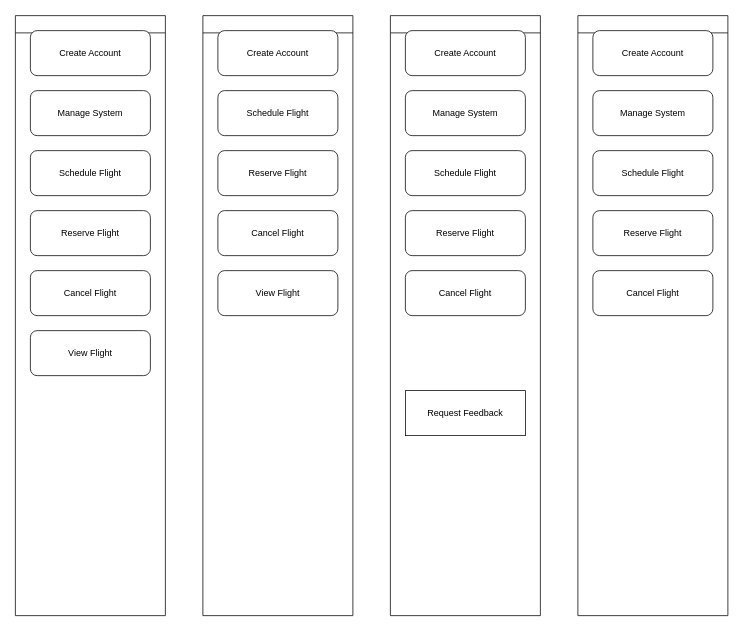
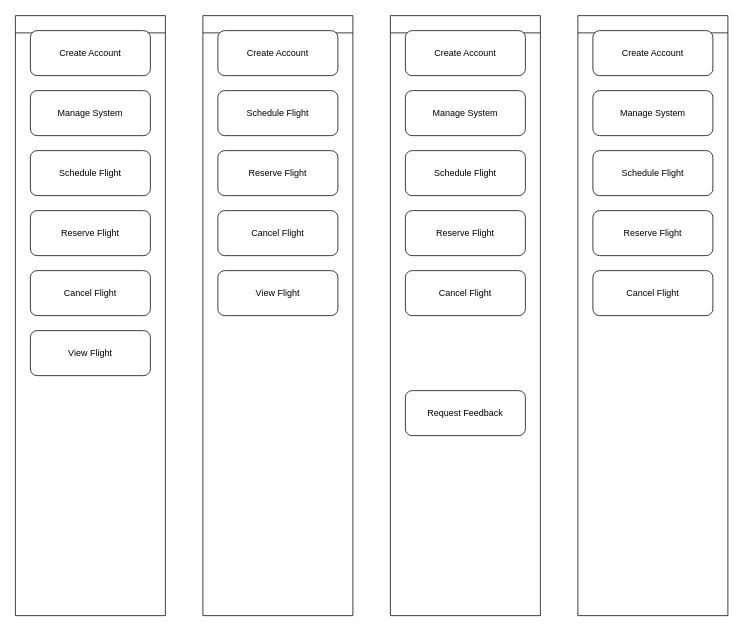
  <mxCell id="0" />
  <mxCell id="1" parent="0" />
  <mxCell id="2" style="swimlane" vertex="1" parent="1"><mxGeometry x="20" y="20" width="200" height="800" as="geometry" /></mxCell>
  <mxCell id="3" value="Create Account" style="rounded=1;whiteSpace=wrap;html=1;" vertex="1" parent="2"><mxGeometry x="20" y="20" width="160" height="60" as="geometry" /></mxCell>
  <mxCell id="4" value="Manage System" style="rounded=1;whiteSpace=wrap;html=1;" vertex="1" parent="2"><mxGeometry x="20" y="100" width="160" height="60" as="geometry" /></mxCell>
  <mxCell id="5" value="Schedule Flight" style="rounded=1;whiteSpace=wrap;html=1;" vertex="1" parent="2"><mxGeometry x="20" y="180" width="160" height="60" as="geometry" /></mxCell>
  <mxCell id="6" value="Reserve Flight" style="rounded=1;whiteSpace=wrap;html=1;" vertex="1" parent="2"><mxGeometry x="20" y="260" width="160" height="60" as="geometry" /></mxCell>
  <mxCell id="7" value="Cancel Flight" style="rounded=1;whiteSpace=wrap;html=1;" vertex="1" parent="2"><mxGeometry x="20" y="340" width="160" height="60" as="geometry" /></mxCell>
  <mxCell id="8" value="View Flight" style="rounded=1;whiteSpace=wrap;html=1;" vertex="1" parent="2"><mxGeometry x="20" y="420" width="160" height="60" as="geometry" /></mxCell>
  <mxCell id="9" style="swimlane" vertex="1" parent="1"><mxGeometry x="270" y="20" width="200" height="800" as="geometry" /></mxCell>
  <mxCell id="10" value="Create Account" style="rounded=1;whiteSpace=wrap;html=1;" vertex="1" parent="9"><mxGeometry x="20" y="20" width="160" height="60" as="geometry" /></mxCell>
  <mxCell id="11" value="Schedule Flight" style="rounded=1;whiteSpace=wrap;html=1;" vertex="1" parent="9"><mxGeometry x="20" y="100" width="160" height="60" as="geometry" /></mxCell>
  <mxCell id="12" value="Reserve Flight" style="rounded=1;whiteSpace=wrap;html=1;" vertex="1" parent="9"><mxGeometry x="20" y="180" width="160" height="60" as="geometry" /></mxCell>
  <mxCell id="13" value="Cancel Flight" style="rounded=1;whiteSpace=wrap;html=1;" vertex="1" parent="9"><mxGeometry x="20" y="260" width="160" height="60" as="geometry" /></mxCell>
  <mxCell id="14" value="View Flight" style="rounded=1;whiteSpace=wrap;html=1;" vertex="1" parent="9"><mxGeometry x="20" y="340" width="160" height="60" as="geometry" /></mxCell>
  <mxCell id="15" style="swimlane" vertex="1" parent="1"><mxGeometry x="520" y="20" width="200" height="800" as="geometry" /></mxCell>
  <mxCell id="16" value="Create Account" style="rounded=1;whiteSpace=wrap;html=1;" vertex="1" parent="15"><mxGeometry x="20" y="20" width="160" height="60" as="geometry" /></mxCell>
  <mxCell id="17" value="Manage System" style="rounded=1;whiteSpace=wrap;html=1;" vertex="1" parent="15"><mxGeometry x="20" y="100" width="160" height="60" as="geometry" /></mxCell>
  <mxCell id="18" value="Schedule Flight" style="rounded=1;whiteSpace=wrap;html=1;" vertex="1" parent="15"><mxGeometry x="20" y="180" width="160" height="60" as="geometry" /></mxCell>
  <mxCell id="19" value="Reserve Flight" style="rounded=1;whiteSpace=wrap;html=1;" vertex="1" parent="15"><mxGeometry x="20" y="260" width="160" height="60" as="geometry" /></mxCell>
  <mxCell id="20" value="Cancel Flight" style="rounded=1;whiteSpace=wrap;html=1;" vertex="1" parent="15"><mxGeometry x="20" y="340" width="160" height="60" as="geometry" /></mxCell>
- <mxCell id="21" value="Request Feedback" style="whiteSpace=wrap;html=1;rounded=0;" vertex="1" parent="15"><mxGeometry x="20" y="500" width="160" height="60" as="geometry" /></mxCell>
+ <mxCell id="21" value="Request Feedback" style="rounded=1;whiteSpace=wrap;html=1;" vertex="1" parent="15"><mxGeometry x="20" y="500" width="160" height="60" as="geometry" /></mxCell>
  <mxCell id="22" style="swimlane" vertex="1" parent="1"><mxGeometry x="770" y="20" width="200" height="800" as="geometry" /></mxCell>
  <mxCell id="23" value="Create Account" style="rounded=1;whiteSpace=wrap;html=1;" vertex="1" parent="22"><mxGeometry x="20" y="20" width="160" height="60" as="geometry" /></mxCell>
  <mxCell id="24" value="Manage System" style="rounded=1;whiteSpace=wrap;html=1;" vertex="1" parent="22"><mxGeometry x="20" y="100" width="160" height="60" as="geometry" /></mxCell>
  <mxCell id="25" value="Schedule Flight" style="rounded=1;whiteSpace=wrap;html=1;" vertex="1" parent="22"><mxGeometry x="20" y="180" width="160" height="60" as="geometry" /></mxCell>
  <mxCell id="26" value="Reserve Flight" style="rounded=1;whiteSpace=wrap;html=1;" vertex="1" parent="22"><mxGeometry x="20" y="260" width="160" height="60" as="geometry" /></mxCell>
  <mxCell id="27" value="Cancel Flight" style="rounded=1;whiteSpace=wrap;html=1;" vertex="1" parent="22"><mxGeometry x="20" y="340" width="160" height="60" as="geometry" /></mxCell>
